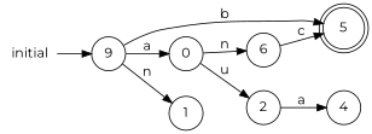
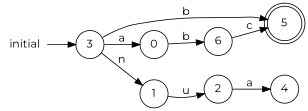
  digraph {
    fontname=Montserrat
    rankdir=LR
    node [fontname=Montserrat shape=circle]
    edge [fontname=Montserrat]
    0
    6
    5 [shape=doublecircle]
    1
    2
    4
-   3 [label=9]
+   3
    initial [shape=plaintext]
-   0 -> 6 [label=n]
+   0 -> 6 [label=b]
    6 -> 5 [label=c]
-   0 -> 2 [label=u]
+   1 -> 2 [label=u]
    2 -> 4 [label=a]
    3 -> 0 [label=a]
    3 -> 5 [label=b]
    3 -> 1 [label=n]
    initial -> 3
  }
